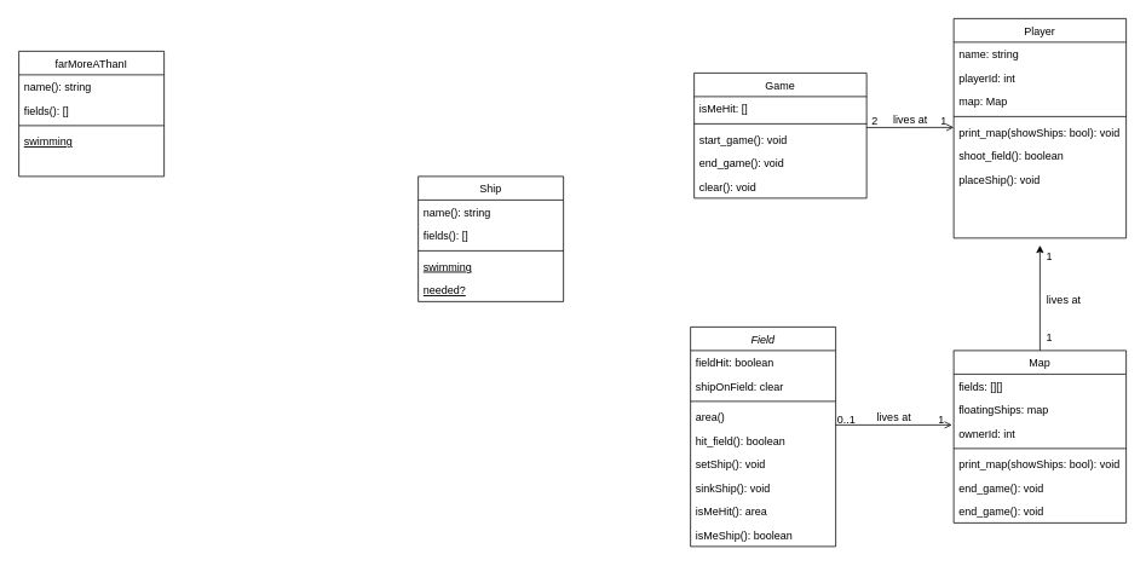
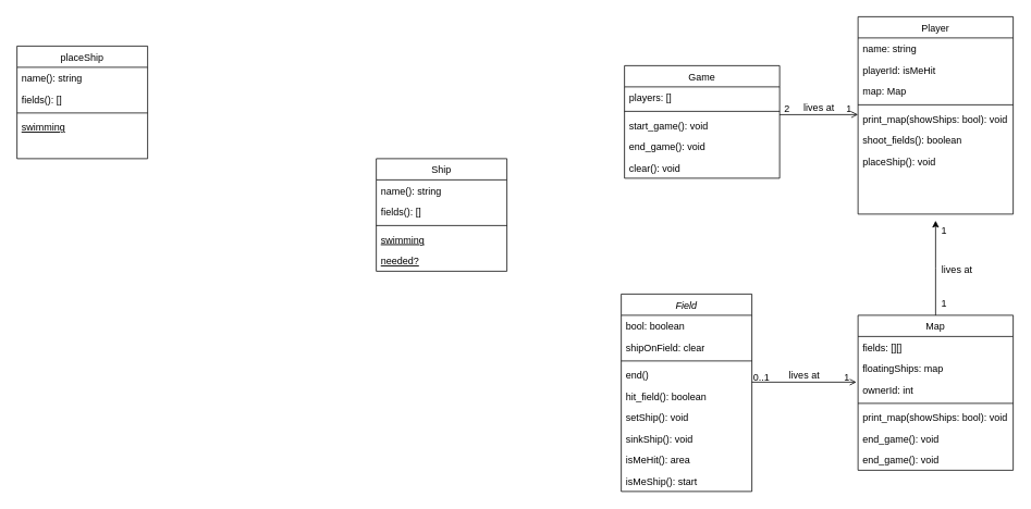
  <mxCell id="0" />
  <mxCell id="1" parent="0" />
  <mxCell id="2" value="Field" style="swimlane;fontStyle=2;align=center;verticalAlign=top;childLayout=stackLayout;horizontal=1;startSize=26;horizontalStack=0;resizeParent=1;resizeLast=0;collapsible=1;marginBottom=0;rounded=0;shadow=0;strokeWidth=1;" parent="1" vertex="1"><mxGeometry x="760" y="360" width="160" height="242" as="geometry"><mxRectangle x="230" y="140" width="160" height="26" as="alternateBounds" /></mxGeometry></mxCell>
- <mxCell id="3" value="fieldHit: boolean" style="text;align=left;verticalAlign=top;spacingLeft=4;spacingRight=4;overflow=hidden;rotatable=0;points=[[0,0.5],[1,0.5]];portConstraint=eastwest;" parent="2" vertex="1"><mxGeometry y="26" width="160" height="26" as="geometry" /></mxCell>
+ <mxCell id="3" value="bool: boolean" style="text;align=left;verticalAlign=top;spacingLeft=4;spacingRight=4;overflow=hidden;rotatable=0;points=[[0,0.5],[1,0.5]];portConstraint=eastwest;" parent="2" vertex="1"><mxGeometry y="26" width="160" height="26" as="geometry" /></mxCell>
  <mxCell id="4" value="shipOnField: clear" style="text;align=left;verticalAlign=top;spacingLeft=4;spacingRight=4;overflow=hidden;rotatable=0;points=[[0,0.5],[1,0.5]];portConstraint=eastwest;rounded=0;shadow=0;html=0;" parent="2" vertex="1"><mxGeometry y="52" width="160" height="26" as="geometry" /></mxCell>
  <mxCell id="5" value="" style="line;html=1;strokeWidth=1;align=left;verticalAlign=middle;spacingTop=-1;spacingLeft=3;spacingRight=3;rotatable=0;labelPosition=right;points=[];portConstraint=eastwest;" parent="2" vertex="1"><mxGeometry y="78" width="160" height="8" as="geometry" /></mxCell>
- <mxCell id="6" value="area()" style="text;align=left;verticalAlign=top;spacingLeft=4;spacingRight=4;overflow=hidden;rotatable=0;points=[[0,0.5],[1,0.5]];portConstraint=eastwest;" parent="2" vertex="1"><mxGeometry y="86" width="160" height="26" as="geometry" /></mxCell>
+ <mxCell id="6" value="end()" style="text;align=left;verticalAlign=top;spacingLeft=4;spacingRight=4;overflow=hidden;rotatable=0;points=[[0,0.5],[1,0.5]];portConstraint=eastwest;" parent="2" vertex="1"><mxGeometry y="86" width="160" height="26" as="geometry" /></mxCell>
  <mxCell id="7" value="hit_field(): boolean" style="text;align=left;verticalAlign=top;spacingLeft=4;spacingRight=4;overflow=hidden;rotatable=0;points=[[0,0.5],[1,0.5]];portConstraint=eastwest;" vertex="1" parent="2"><mxGeometry y="112" width="160" height="26" as="geometry" /></mxCell>
  <mxCell id="8" value="setShip(): void" style="text;align=left;verticalAlign=top;spacingLeft=4;spacingRight=4;overflow=hidden;rotatable=0;points=[[0,0.5],[1,0.5]];portConstraint=eastwest;" vertex="1" parent="2"><mxGeometry y="138" width="160" height="26" as="geometry" /></mxCell>
  <mxCell id="9" value="sinkShip(): void" style="text;align=left;verticalAlign=top;spacingLeft=4;spacingRight=4;overflow=hidden;rotatable=0;points=[[0,0.5],[1,0.5]];portConstraint=eastwest;" vertex="1" parent="2"><mxGeometry y="164" width="160" height="26" as="geometry" /></mxCell>
  <mxCell id="10" value="isMeHit(): area" style="text;align=left;verticalAlign=top;spacingLeft=4;spacingRight=4;overflow=hidden;rotatable=0;points=[[0,0.5],[1,0.5]];portConstraint=eastwest;" vertex="1" parent="2"><mxGeometry y="190" width="160" height="26" as="geometry" /></mxCell>
- <mxCell id="11" value="isMeShip(): boolean" style="text;align=left;verticalAlign=top;spacingLeft=4;spacingRight=4;overflow=hidden;rotatable=0;points=[[0,0.5],[1,0.5]];portConstraint=eastwest;" vertex="1" parent="2"><mxGeometry y="216" width="160" height="26" as="geometry" /></mxCell>
+ <mxCell id="11" value="isMeShip(): start" style="text;align=left;verticalAlign=top;spacingLeft=4;spacingRight=4;overflow=hidden;rotatable=0;points=[[0,0.5],[1,0.5]];portConstraint=eastwest;" vertex="1" parent="2"><mxGeometry y="216" width="160" height="26" as="geometry" /></mxCell>
  <mxCell id="12" value="Ship" style="swimlane;fontStyle=0;align=center;verticalAlign=top;childLayout=stackLayout;horizontal=1;startSize=26;horizontalStack=0;resizeParent=1;resizeLast=0;collapsible=1;marginBottom=0;rounded=0;shadow=0;strokeWidth=1;" parent="1" vertex="1"><mxGeometry x="460" y="194" width="160" height="138" as="geometry"><mxRectangle x="130" y="380" width="160" height="26" as="alternateBounds" /></mxGeometry></mxCell>
  <mxCell id="13" value="name(): string" style="text;align=left;verticalAlign=top;spacingLeft=4;spacingRight=4;overflow=hidden;rotatable=0;points=[[0,0.5],[1,0.5]];portConstraint=eastwest;" vertex="1" parent="12"><mxGeometry y="26" width="160" height="26" as="geometry" /></mxCell>
  <mxCell id="14" value="fields(): []" style="text;align=left;verticalAlign=top;spacingLeft=4;spacingRight=4;overflow=hidden;rotatable=0;points=[[0,0.5],[1,0.5]];portConstraint=eastwest;" vertex="1" parent="12"><mxGeometry y="52" width="160" height="26" as="geometry" /></mxCell>
  <mxCell id="15" value="" style="line;html=1;strokeWidth=1;align=left;verticalAlign=middle;spacingTop=-1;spacingLeft=3;spacingRight=3;rotatable=0;labelPosition=right;points=[];portConstraint=eastwest;" parent="12" vertex="1"><mxGeometry y="78" width="160" height="8" as="geometry" /></mxCell>
  <mxCell id="16" value="swimming" style="text;align=left;verticalAlign=top;spacingLeft=4;spacingRight=4;overflow=hidden;rotatable=0;points=[[0,0.5],[1,0.5]];portConstraint=eastwest;fontStyle=4" parent="12" vertex="1"><mxGeometry y="86" width="160" height="26" as="geometry" /></mxCell>
  <mxCell id="17" value="needed?" style="text;align=left;verticalAlign=top;spacingLeft=4;spacingRight=4;overflow=hidden;rotatable=0;points=[[0,0.5],[1,0.5]];portConstraint=eastwest;fontStyle=4" vertex="1" parent="12"><mxGeometry y="112" width="160" height="26" as="geometry" /></mxCell>
  <mxCell id="18" value="" style="endArrow=open;shadow=0;strokeWidth=1;rounded=0;endFill=1;edgeStyle=elbowEdgeStyle;elbow=vertical;" parent="1" source="2" edge="1"><mxGeometry x="0.5" y="41" relative="1" as="geometry"><mxPoint x="920" y="432" as="sourcePoint" /><mxPoint x="1048" y="467.931" as="targetPoint" /><mxPoint x="-40" y="32" as="offset" /></mxGeometry></mxCell>
  <mxCell id="19" value="0..1" style="resizable=0;align=left;verticalAlign=bottom;labelBackgroundColor=none;fontSize=12;" parent="18" connectable="0" vertex="1"><mxGeometry x="-1" relative="1" as="geometry"><mxPoint y="2" as="offset" /></mxGeometry></mxCell>
  <mxCell id="20" value="1" style="resizable=0;align=right;verticalAlign=bottom;labelBackgroundColor=none;fontSize=12;" parent="18" connectable="0" vertex="1"><mxGeometry x="1" relative="1" as="geometry"><mxPoint x="-7" y="2" as="offset" /></mxGeometry></mxCell>
  <mxCell id="21" value="lives at" style="text;html=1;resizable=0;points=[];;align=center;verticalAlign=middle;labelBackgroundColor=none;rounded=0;shadow=0;strokeWidth=1;fontSize=12;" parent="18" vertex="1" connectable="0"><mxGeometry x="0.5" y="49" relative="1" as="geometry"><mxPoint x="-33" y="40" as="offset" /></mxGeometry></mxCell>
  <mxCell id="22" value="1" style="resizable=0;align=right;verticalAlign=bottom;labelBackgroundColor=none;fontSize=12;" connectable="0" vertex="1" parent="18"><mxGeometry x="1" relative="1" as="geometry"><mxPoint x="112" y="-178" as="offset" /></mxGeometry></mxCell>
  <mxCell id="23" value="1" style="resizable=0;align=right;verticalAlign=bottom;labelBackgroundColor=none;fontSize=12;" connectable="0" vertex="1" parent="18"><mxGeometry x="1" relative="1" as="geometry"><mxPoint x="112" y="-88" as="offset" /></mxGeometry></mxCell>
  <mxCell id="24" value="lives at" style="text;html=1;resizable=0;points=[];;align=center;verticalAlign=middle;labelBackgroundColor=none;rounded=0;shadow=0;strokeWidth=1;fontSize=12;" vertex="1" connectable="0" parent="18"><mxGeometry x="0.5" y="49" relative="1" as="geometry"><mxPoint x="154" y="-89" as="offset" /></mxGeometry></mxCell>
  <mxCell id="25" style="edgeStyle=orthogonalEdgeStyle;rounded=0;orthogonalLoop=1;jettySize=auto;html=1;" edge="1" parent="1" source="26"><mxGeometry relative="1" as="geometry"><mxPoint x="1145" y="270" as="targetPoint" /></mxGeometry></mxCell>
  <mxCell id="26" value="Map" style="swimlane;fontStyle=0;align=center;verticalAlign=top;childLayout=stackLayout;horizontal=1;startSize=26;horizontalStack=0;resizeParent=1;resizeLast=0;collapsible=1;marginBottom=0;rounded=0;shadow=0;strokeWidth=1;" vertex="1" parent="1"><mxGeometry x="1050" y="386" width="190" height="190" as="geometry"><mxRectangle x="340" y="380" width="170" height="26" as="alternateBounds" /></mxGeometry></mxCell>
  <mxCell id="27" value="fields: [][]" style="text;align=left;verticalAlign=top;spacingLeft=4;spacingRight=4;overflow=hidden;rotatable=0;points=[[0,0.5],[1,0.5]];portConstraint=eastwest;" vertex="1" parent="26"><mxGeometry y="26" width="190" height="26" as="geometry" /></mxCell>
  <mxCell id="28" value="floatingShips: map " style="text;align=left;verticalAlign=top;spacingLeft=4;spacingRight=4;overflow=hidden;rotatable=0;points=[[0,0.5],[1,0.5]];portConstraint=eastwest;" vertex="1" parent="26"><mxGeometry y="52" width="190" height="26" as="geometry" /></mxCell>
  <mxCell id="29" value="ownerId: int" style="text;align=left;verticalAlign=top;spacingLeft=4;spacingRight=4;overflow=hidden;rotatable=0;points=[[0,0.5],[1,0.5]];portConstraint=eastwest;" vertex="1" parent="26"><mxGeometry y="78" width="190" height="26" as="geometry" /></mxCell>
  <mxCell id="30" value="" style="line;html=1;strokeWidth=1;align=left;verticalAlign=middle;spacingTop=-1;spacingLeft=3;spacingRight=3;rotatable=0;labelPosition=right;points=[];portConstraint=eastwest;" vertex="1" parent="26"><mxGeometry y="104" width="190" height="8" as="geometry" /></mxCell>
  <mxCell id="31" value="print_map(showShips: bool): void" style="text;align=left;verticalAlign=top;spacingLeft=4;spacingRight=4;overflow=hidden;rotatable=0;points=[[0,0.5],[1,0.5]];portConstraint=eastwest;" vertex="1" parent="26"><mxGeometry y="112" width="190" height="26" as="geometry" /></mxCell>
  <mxCell id="32" value="end_game(): void" style="text;align=left;verticalAlign=top;spacingLeft=4;spacingRight=4;overflow=hidden;rotatable=0;points=[[0,0.5],[1,0.5]];portConstraint=eastwest;" vertex="1" parent="26"><mxGeometry y="138" width="190" height="26" as="geometry" /></mxCell>
  <mxCell id="33" value="end_game(): void" style="text;align=left;verticalAlign=top;spacingLeft=4;spacingRight=4;overflow=hidden;rotatable=0;points=[[0,0.5],[1,0.5]];portConstraint=eastwest;" vertex="1" parent="26"><mxGeometry y="164" width="190" height="26" as="geometry" /></mxCell>
  <mxCell id="34" value="Player" style="swimlane;fontStyle=0;align=center;verticalAlign=top;childLayout=stackLayout;horizontal=1;startSize=26;horizontalStack=0;resizeParent=1;resizeLast=0;collapsible=1;marginBottom=0;rounded=0;shadow=0;strokeWidth=1;" vertex="1" parent="1"><mxGeometry x="1050" y="20" width="190" height="242" as="geometry"><mxRectangle x="340" y="380" width="170" height="26" as="alternateBounds" /></mxGeometry></mxCell>
  <mxCell id="35" value="name: string" style="text;align=left;verticalAlign=top;spacingLeft=4;spacingRight=4;overflow=hidden;rotatable=0;points=[[0,0.5],[1,0.5]];portConstraint=eastwest;" vertex="1" parent="34"><mxGeometry y="26" width="190" height="26" as="geometry" /></mxCell>
- <mxCell id="36" value="playerId: int " style="text;align=left;verticalAlign=top;spacingLeft=4;spacingRight=4;overflow=hidden;rotatable=0;points=[[0,0.5],[1,0.5]];portConstraint=eastwest;" vertex="1" parent="34"><mxGeometry y="52" width="190" height="26" as="geometry" /></mxCell>
+ <mxCell id="36" value="playerId: isMeHit " style="text;align=left;verticalAlign=top;spacingLeft=4;spacingRight=4;overflow=hidden;rotatable=0;points=[[0,0.5],[1,0.5]];portConstraint=eastwest;" vertex="1" parent="34"><mxGeometry y="52" width="190" height="26" as="geometry" /></mxCell>
  <mxCell id="37" value="map: Map " style="text;align=left;verticalAlign=top;spacingLeft=4;spacingRight=4;overflow=hidden;rotatable=0;points=[[0,0.5],[1,0.5]];portConstraint=eastwest;" vertex="1" parent="34"><mxGeometry y="78" width="190" height="26" as="geometry" /></mxCell>
  <mxCell id="38" value="" style="line;html=1;strokeWidth=1;align=left;verticalAlign=middle;spacingTop=-1;spacingLeft=3;spacingRight=3;rotatable=0;labelPosition=right;points=[];portConstraint=eastwest;" vertex="1" parent="34"><mxGeometry y="104" width="190" height="8" as="geometry" /></mxCell>
  <mxCell id="39" value="print_map(showShips: bool): void" style="text;align=left;verticalAlign=top;spacingLeft=4;spacingRight=4;overflow=hidden;rotatable=0;points=[[0,0.5],[1,0.5]];portConstraint=eastwest;" vertex="1" parent="34"><mxGeometry y="112" width="190" height="26" as="geometry" /></mxCell>
- <mxCell id="40" value="shoot_field(): boolean" style="text;align=left;verticalAlign=top;spacingLeft=4;spacingRight=4;overflow=hidden;rotatable=0;points=[[0,0.5],[1,0.5]];portConstraint=eastwest;" vertex="1" parent="34"><mxGeometry y="138" width="190" height="26" as="geometry" /></mxCell>
+ <mxCell id="40" value="shoot_fields(): boolean" style="text;align=left;verticalAlign=top;spacingLeft=4;spacingRight=4;overflow=hidden;rotatable=0;points=[[0,0.5],[1,0.5]];portConstraint=eastwest;" vertex="1" parent="34"><mxGeometry y="138" width="190" height="26" as="geometry" /></mxCell>
  <mxCell id="41" value="placeShip(): void" style="text;align=left;verticalAlign=top;spacingLeft=4;spacingRight=4;overflow=hidden;rotatable=0;points=[[0,0.5],[1,0.5]];portConstraint=eastwest;" vertex="1" parent="34"><mxGeometry y="164" width="190" height="26" as="geometry" /></mxCell>
  <mxCell id="42" value="Game" style="swimlane;fontStyle=0;align=center;verticalAlign=top;childLayout=stackLayout;horizontal=1;startSize=26;horizontalStack=0;resizeParent=1;resizeLast=0;collapsible=1;marginBottom=0;rounded=0;shadow=0;strokeWidth=1;" vertex="1" parent="1"><mxGeometry x="764" y="80" width="190" height="138" as="geometry"><mxRectangle x="340" y="380" width="170" height="26" as="alternateBounds" /></mxGeometry></mxCell>
- <mxCell id="43" value="isMeHit: []" style="text;align=left;verticalAlign=top;spacingLeft=4;spacingRight=4;overflow=hidden;rotatable=0;points=[[0,0.5],[1,0.5]];portConstraint=eastwest;" vertex="1" parent="42"><mxGeometry y="26" width="190" height="26" as="geometry" /></mxCell>
+ <mxCell id="43" value="players: []" style="text;align=left;verticalAlign=top;spacingLeft=4;spacingRight=4;overflow=hidden;rotatable=0;points=[[0,0.5],[1,0.5]];portConstraint=eastwest;" vertex="1" parent="42"><mxGeometry y="26" width="190" height="26" as="geometry" /></mxCell>
  <mxCell id="44" value="" style="line;html=1;strokeWidth=1;align=left;verticalAlign=middle;spacingTop=-1;spacingLeft=3;spacingRight=3;rotatable=0;labelPosition=right;points=[];portConstraint=eastwest;" vertex="1" parent="42"><mxGeometry y="52" width="190" height="8" as="geometry" /></mxCell>
  <mxCell id="45" value="start_game(): void" style="text;align=left;verticalAlign=top;spacingLeft=4;spacingRight=4;overflow=hidden;rotatable=0;points=[[0,0.5],[1,0.5]];portConstraint=eastwest;" vertex="1" parent="42"><mxGeometry y="60" width="190" height="26" as="geometry" /></mxCell>
  <mxCell id="46" value="end_game(): void" style="text;align=left;verticalAlign=top;spacingLeft=4;spacingRight=4;overflow=hidden;rotatable=0;points=[[0,0.5],[1,0.5]];portConstraint=eastwest;" vertex="1" parent="42"><mxGeometry y="86" width="190" height="26" as="geometry" /></mxCell>
  <mxCell id="47" value="clear(): void" style="text;align=left;verticalAlign=top;spacingLeft=4;spacingRight=4;overflow=hidden;rotatable=0;points=[[0,0.5],[1,0.5]];portConstraint=eastwest;" vertex="1" parent="42"><mxGeometry y="112" width="190" height="26" as="geometry" /></mxCell>
  <mxCell id="48" value="" style="endArrow=open;shadow=0;strokeWidth=1;rounded=0;endFill=1;edgeStyle=elbowEdgeStyle;elbow=vertical;" edge="1" parent="1"><mxGeometry x="0.5" y="41" relative="1" as="geometry"><mxPoint x="954" y="140.07" as="sourcePoint" /><mxPoint x="1050" y="140" as="targetPoint" /><mxPoint x="-40" y="32" as="offset" /></mxGeometry></mxCell>
  <mxCell id="49" value="2" style="resizable=0;align=left;verticalAlign=bottom;labelBackgroundColor=none;fontSize=12;" connectable="0" vertex="1" parent="48"><mxGeometry x="-1" relative="1" as="geometry"><mxPoint x="4" y="1" as="offset" /></mxGeometry></mxCell>
  <mxCell id="50" value="lives at" style="text;html=1;resizable=0;points=[];;align=center;verticalAlign=middle;labelBackgroundColor=none;rounded=0;shadow=0;strokeWidth=1;fontSize=12;" vertex="1" connectable="0" parent="48"><mxGeometry x="0.5" y="49" relative="1" as="geometry"><mxPoint x="-24" y="40" as="offset" /></mxGeometry></mxCell>
  <mxCell id="51" value="1" style="resizable=0;align=left;verticalAlign=bottom;labelBackgroundColor=none;fontSize=12;" connectable="0" vertex="1" parent="48"><mxGeometry x="-1" relative="1" as="geometry"><mxPoint x="80" y="1" as="offset" /></mxGeometry></mxCell>
- <mxCell id="52" value="farMoreAThanI" style="swimlane;fontStyle=0;align=center;verticalAlign=top;childLayout=stackLayout;horizontal=1;startSize=26;horizontalStack=0;resizeParent=1;resizeLast=0;collapsible=1;marginBottom=0;rounded=0;shadow=0;strokeWidth=1;" vertex="1" parent="1"><mxGeometry x="20" y="56" width="160" height="138" as="geometry"><mxRectangle x="130" y="380" width="160" height="26" as="alternateBounds" /></mxGeometry></mxCell>
+ <mxCell id="52" value="placeShip" style="swimlane;fontStyle=0;align=center;verticalAlign=top;childLayout=stackLayout;horizontal=1;startSize=26;horizontalStack=0;resizeParent=1;resizeLast=0;collapsible=1;marginBottom=0;rounded=0;shadow=0;strokeWidth=1;" vertex="1" parent="1"><mxGeometry x="20" y="56" width="160" height="138" as="geometry"><mxRectangle x="130" y="380" width="160" height="26" as="alternateBounds" /></mxGeometry></mxCell>
  <mxCell id="53" value="name(): string" style="text;align=left;verticalAlign=top;spacingLeft=4;spacingRight=4;overflow=hidden;rotatable=0;points=[[0,0.5],[1,0.5]];portConstraint=eastwest;" vertex="1" parent="52"><mxGeometry y="26" width="160" height="26" as="geometry" /></mxCell>
  <mxCell id="54" value="fields(): []" style="text;align=left;verticalAlign=top;spacingLeft=4;spacingRight=4;overflow=hidden;rotatable=0;points=[[0,0.5],[1,0.5]];portConstraint=eastwest;" vertex="1" parent="52"><mxGeometry y="52" width="160" height="26" as="geometry" /></mxCell>
  <mxCell id="55" value="" style="line;html=1;strokeWidth=1;align=left;verticalAlign=middle;spacingTop=-1;spacingLeft=3;spacingRight=3;rotatable=0;labelPosition=right;points=[];portConstraint=eastwest;" vertex="1" parent="52"><mxGeometry y="78" width="160" height="8" as="geometry" /></mxCell>
  <mxCell id="56" value="swimming" style="text;align=left;verticalAlign=top;spacingLeft=4;spacingRight=4;overflow=hidden;rotatable=0;points=[[0,0.5],[1,0.5]];portConstraint=eastwest;fontStyle=4" vertex="1" parent="52"><mxGeometry y="86" width="160" height="26" as="geometry" /></mxCell>
